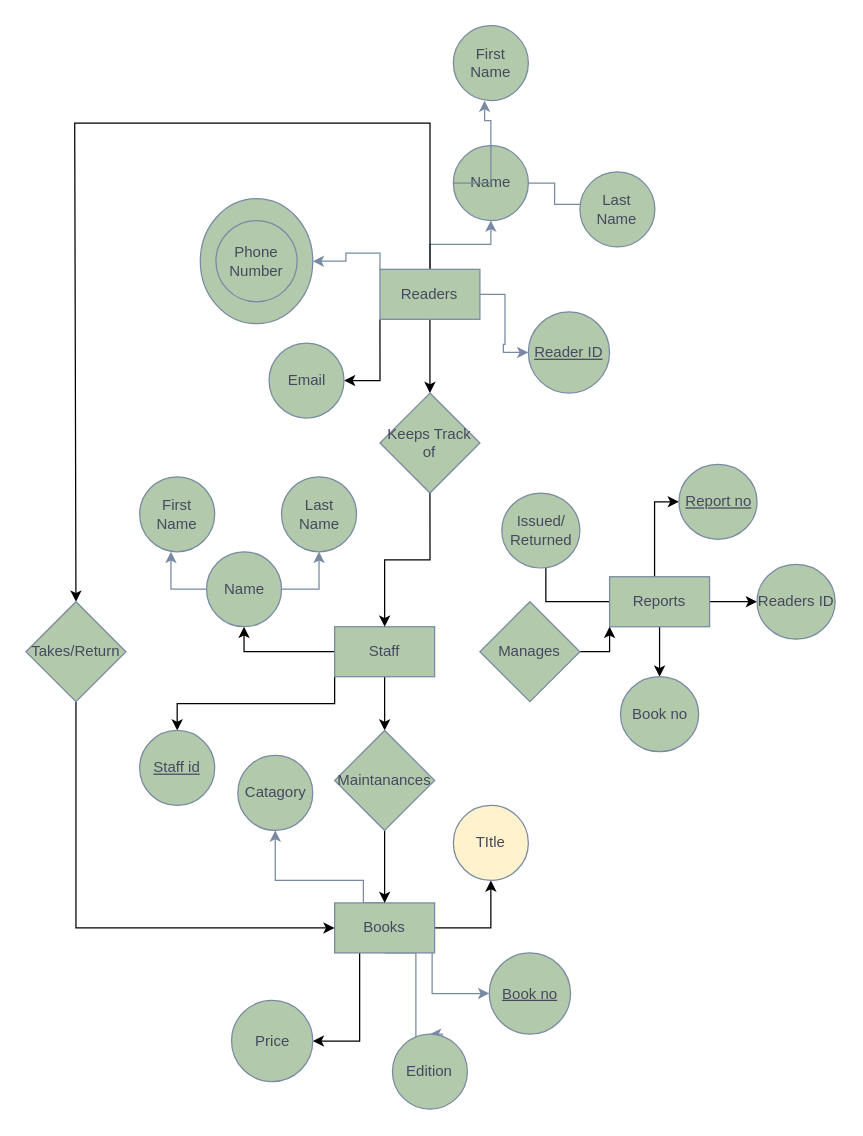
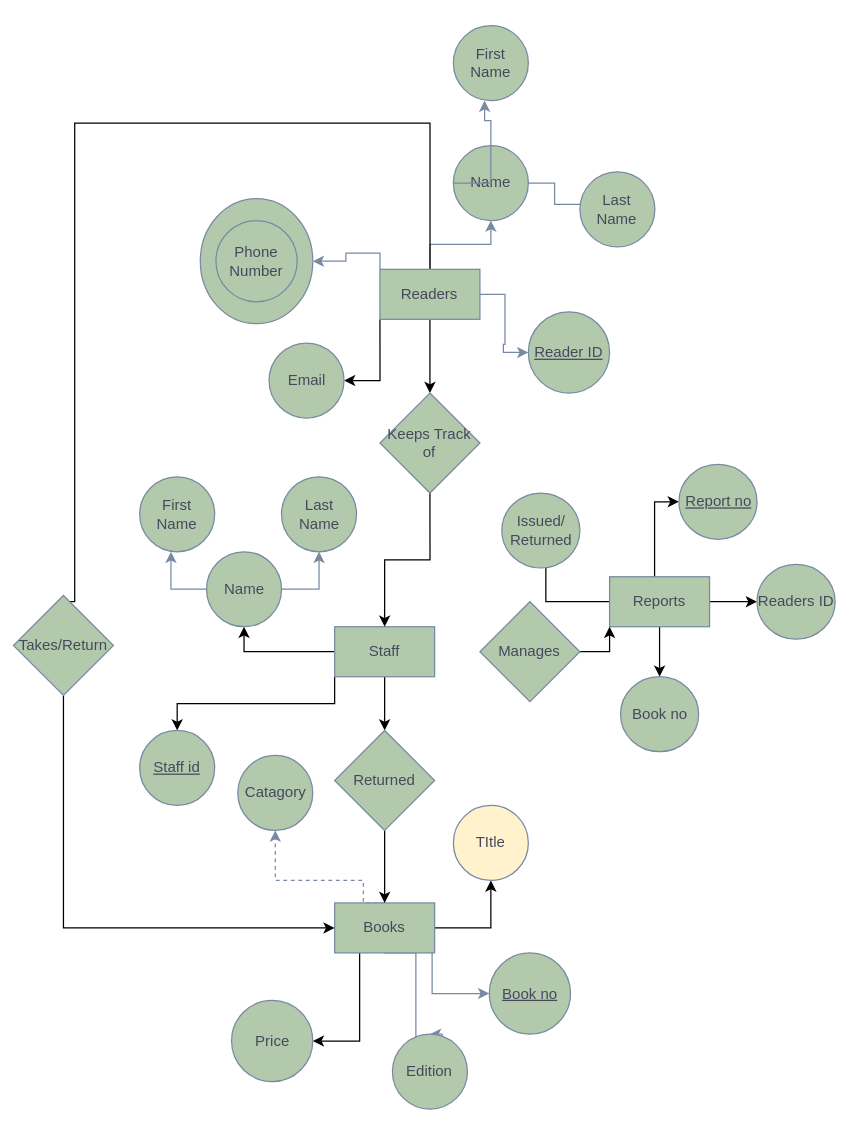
  <mxCell id="0" />
  <mxCell id="1" parent="0" />
  <mxCell id="2" style="edgeStyle=orthogonalEdgeStyle;rounded=0;orthogonalLoop=1;jettySize=auto;html=1;exitX=0.5;exitY=0;exitDx=0;exitDy=0;entryX=0.5;entryY=1;entryDx=0;entryDy=0;labelBackgroundColor=none;strokeColor=#788AA3;fontColor=default;" parent="1" source="8" target="13" edge="1"><mxGeometry relative="1" as="geometry" /></mxCell>
  <mxCell id="3" style="edgeStyle=orthogonalEdgeStyle;rounded=0;orthogonalLoop=1;jettySize=auto;html=1;exitX=1;exitY=0.5;exitDx=0;exitDy=0;entryX=0;entryY=0.5;entryDx=0;entryDy=0;labelBackgroundColor=none;strokeColor=#788AA3;fontColor=default;" parent="1" source="8" target="10" edge="1"><mxGeometry relative="1" as="geometry" /></mxCell>
  <mxCell id="4" style="edgeStyle=orthogonalEdgeStyle;rounded=0;orthogonalLoop=1;jettySize=auto;html=1;exitX=0;exitY=0;exitDx=0;exitDy=0;entryX=1;entryY=0.5;entryDx=0;entryDy=0;labelBackgroundColor=none;strokeColor=#788AA3;fontColor=default;" parent="1" source="8" target="11" edge="1"><mxGeometry relative="1" as="geometry"><Array as="points"><mxPoint x="303" y="202" /><mxPoint x="276" y="202" /><mxPoint x="276" y="209" /></Array></mxGeometry></mxCell>
  <mxCell id="5" style="edgeStyle=orthogonalEdgeStyle;rounded=0;orthogonalLoop=1;jettySize=auto;html=1;exitX=0;exitY=1;exitDx=0;exitDy=0;entryX=1;entryY=0.5;entryDx=0;entryDy=0;" parent="1" source="8" target="9" edge="1"><mxGeometry relative="1" as="geometry" /></mxCell>
  <mxCell id="6" value="" style="edgeStyle=orthogonalEdgeStyle;rounded=0;orthogonalLoop=1;jettySize=auto;html=1;" parent="1" source="8" target="53" edge="1"><mxGeometry relative="1" as="geometry" /></mxCell>
  <mxCell id="7" style="edgeStyle=orthogonalEdgeStyle;rounded=0;orthogonalLoop=1;jettySize=auto;html=1;entryX=1;entryY=0.5;entryDx=0;entryDy=0;" parent="1" source="8" target="57" edge="1"><mxGeometry relative="1" as="geometry"><mxPoint x="-45" y="501" as="targetPoint" /><Array as="points"><mxPoint x="343" y="98" /><mxPoint x="59" y="98" /><mxPoint x="59" y="481" /></Array></mxGeometry></mxCell>
  <mxCell id="8" value="Readers" style="rounded=0;whiteSpace=wrap;html=1;labelBackgroundColor=none;fillColor=#B2C9AB;strokeColor=#788AA3;fontColor=#46495D;" parent="1" vertex="1"><mxGeometry x="303.25" y="215" width="80" height="40" as="geometry" /></mxCell>
  <mxCell id="9" value="Email" style="ellipse;whiteSpace=wrap;html=1;labelBackgroundColor=none;fillColor=#B2C9AB;strokeColor=#788AA3;fontColor=#46495D;" parent="1" vertex="1"><mxGeometry x="214.5" y="274" width="60" height="60" as="geometry" /></mxCell>
  <mxCell id="10" value="&lt;u&gt;Reader ID&lt;/u&gt;" style="ellipse;whiteSpace=wrap;html=1;labelBackgroundColor=none;fillColor=#B2C9AB;strokeColor=#788AA3;fontColor=#46495D;" parent="1" vertex="1"><mxGeometry x="422" y="249" width="65" height="65" as="geometry" /></mxCell>
  <mxCell id="11" value="" style="ellipse;whiteSpace=wrap;html=1;labelBackgroundColor=none;fillColor=#B2C9AB;strokeColor=#788AA3;fontColor=#46495D;" parent="1" vertex="1"><mxGeometry x="159.5" y="158.5" width="90" height="100" as="geometry" /></mxCell>
  <mxCell id="12" style="edgeStyle=orthogonalEdgeStyle;rounded=0;orthogonalLoop=1;jettySize=auto;html=1;exitX=1;exitY=0.5;exitDx=0;exitDy=0;entryX=0.5;entryY=1;entryDx=0;entryDy=0;labelBackgroundColor=none;strokeColor=#788AA3;fontColor=default;" parent="1" source="13" target="15" edge="1"><mxGeometry relative="1" as="geometry"><Array as="points"><mxPoint x="443" y="146" /><mxPoint x="443" y="163" /><mxPoint x="493" y="163" /></Array></mxGeometry></mxCell>
  <mxCell id="13" value="Name" style="ellipse;whiteSpace=wrap;html=1;labelBackgroundColor=none;fillColor=#B2C9AB;strokeColor=#788AA3;fontColor=#46495D;" parent="1" vertex="1"><mxGeometry x="362" y="116" width="60" height="60" as="geometry" /></mxCell>
  <mxCell id="14" value="First Name" style="ellipse;whiteSpace=wrap;html=1;labelBackgroundColor=none;fillColor=#B2C9AB;strokeColor=#788AA3;fontColor=#46495D;" parent="1" vertex="1"><mxGeometry x="362" y="20" width="60" height="60" as="geometry" /></mxCell>
  <mxCell id="15" value="Last Name" style="ellipse;whiteSpace=wrap;html=1;labelBackgroundColor=none;fillColor=#B2C9AB;strokeColor=#788AA3;fontColor=#46495D;" parent="1" vertex="1"><mxGeometry x="463.25" y="137" width="60" height="60" as="geometry" /></mxCell>
  <mxCell id="16" style="edgeStyle=orthogonalEdgeStyle;rounded=0;orthogonalLoop=1;jettySize=auto;html=1;exitX=0;exitY=0.5;exitDx=0;exitDy=0;entryX=0.417;entryY=1;entryDx=0;entryDy=0;entryPerimeter=0;labelBackgroundColor=none;strokeColor=#788AA3;fontColor=default;" parent="1" source="13" target="14" edge="1"><mxGeometry relative="1" as="geometry"><Array as="points"><mxPoint x="392" y="146" /><mxPoint x="392" y="96" /><mxPoint x="387" y="96" /></Array></mxGeometry></mxCell>
  <mxCell id="17" value="Phone Number" style="ellipse;whiteSpace=wrap;html=1;aspect=fixed;labelBackgroundColor=none;fillColor=#B2C9AB;strokeColor=#788AA3;fontColor=#46495D;" parent="1" vertex="1"><mxGeometry x="172" y="176" width="65" height="65" as="geometry" /></mxCell>
  <mxCell id="18" style="edgeStyle=orthogonalEdgeStyle;rounded=0;orthogonalLoop=1;jettySize=auto;html=1;exitX=0.5;exitY=1;exitDx=0;exitDy=0;labelBackgroundColor=none;strokeColor=#788AA3;fontColor=default;" parent="1" source="11" target="11" edge="1"><mxGeometry relative="1" as="geometry" /></mxCell>
- <mxCell id="19" style="edgeStyle=orthogonalEdgeStyle;rounded=0;orthogonalLoop=1;jettySize=auto;html=1;exitX=0.5;exitY=0;exitDx=0;exitDy=0;entryX=0.5;entryY=1;entryDx=0;entryDy=0;labelBackgroundColor=none;strokeColor=#788AA3;fontColor=default;" parent="1" source="24" target="27" edge="1"><mxGeometry relative="1" as="geometry"><Array as="points"><mxPoint x="290" y="722" /><mxPoint x="290" y="704" /><mxPoint x="220" y="704" /></Array></mxGeometry></mxCell>
+ <mxCell id="19" style="edgeStyle=orthogonalEdgeStyle;rounded=0;orthogonalLoop=1;jettySize=auto;html=1;exitX=0.5;exitY=0;exitDx=0;exitDy=0;entryX=0.5;entryY=1;entryDx=0;entryDy=0;labelBackgroundColor=none;strokeColor=#788AA3;fontColor=default;dashed=1;" parent="1" source="24" target="27" edge="1"><mxGeometry relative="1" as="geometry"><Array as="points"><mxPoint x="290" y="722" /><mxPoint x="290" y="704" /><mxPoint x="220" y="704" /></Array></mxGeometry></mxCell>
  <mxCell id="20" style="edgeStyle=orthogonalEdgeStyle;rounded=0;orthogonalLoop=1;jettySize=auto;html=1;exitX=1;exitY=0.5;exitDx=0;exitDy=0;entryX=0;entryY=0.5;entryDx=0;entryDy=0;labelBackgroundColor=none;strokeColor=#788AA3;fontColor=default;" parent="1" source="24" target="26" edge="1"><mxGeometry relative="1" as="geometry"><Array as="points"><mxPoint x="345" y="742" /><mxPoint x="345" y="795" /></Array></mxGeometry></mxCell>
  <mxCell id="21" style="edgeStyle=orthogonalEdgeStyle;rounded=0;orthogonalLoop=1;jettySize=auto;html=1;exitX=0.5;exitY=1;exitDx=0;exitDy=0;entryX=0.5;entryY=0;entryDx=0;entryDy=0;labelBackgroundColor=none;strokeColor=#788AA3;fontColor=default;" parent="1" source="24" target="25" edge="1"><mxGeometry relative="1" as="geometry"><Array as="points"><mxPoint x="332" y="762" /><mxPoint x="332" y="830" /><mxPoint x="353" y="830" /></Array></mxGeometry></mxCell>
  <mxCell id="22" style="edgeStyle=orthogonalEdgeStyle;rounded=0;orthogonalLoop=1;jettySize=auto;html=1;exitX=0.25;exitY=1;exitDx=0;exitDy=0;entryX=1;entryY=0.5;entryDx=0;entryDy=0;" parent="1" source="24" target="28" edge="1"><mxGeometry relative="1" as="geometry" /></mxCell>
  <mxCell id="23" style="edgeStyle=orthogonalEdgeStyle;rounded=0;orthogonalLoop=1;jettySize=auto;html=1;exitX=0.75;exitY=0;exitDx=0;exitDy=0;entryX=0.5;entryY=1;entryDx=0;entryDy=0;" parent="1" source="24" target="30" edge="1"><mxGeometry relative="1" as="geometry"><Array as="points"><mxPoint x="327" y="742" /><mxPoint x="392" y="742" /></Array></mxGeometry></mxCell>
  <mxCell id="24" value="Books" style="rounded=0;whiteSpace=wrap;html=1;labelBackgroundColor=none;fillColor=#B2C9AB;strokeColor=#788AA3;fontColor=#46495D;" parent="1" vertex="1"><mxGeometry x="267" y="722" width="80" height="40" as="geometry" /></mxCell>
  <mxCell id="25" value="Edition" style="ellipse;whiteSpace=wrap;html=1;labelBackgroundColor=none;fillColor=#B2C9AB;strokeColor=#788AA3;fontColor=#46495D;" parent="1" vertex="1"><mxGeometry x="313.25" y="827" width="60" height="60" as="geometry" /></mxCell>
  <mxCell id="26" value="&lt;u&gt;Book no&lt;/u&gt;" style="ellipse;whiteSpace=wrap;html=1;labelBackgroundColor=none;fillColor=#B2C9AB;strokeColor=#788AA3;fontColor=#46495D;" parent="1" vertex="1"><mxGeometry x="390.75" y="762" width="65" height="65" as="geometry" /></mxCell>
  <mxCell id="27" value="Catagory" style="ellipse;whiteSpace=wrap;html=1;labelBackgroundColor=none;fillColor=#B2C9AB;strokeColor=#788AA3;fontColor=#46495D;" parent="1" vertex="1"><mxGeometry x="189.5" y="604" width="60" height="60" as="geometry" /></mxCell>
  <mxCell id="28" value="Price" style="ellipse;whiteSpace=wrap;html=1;aspect=fixed;labelBackgroundColor=none;fillColor=#B2C9AB;strokeColor=#788AA3;fontColor=#46495D;" parent="1" vertex="1"><mxGeometry x="184.5" y="800" width="65" height="65" as="geometry" /></mxCell>
  <mxCell id="29" style="edgeStyle=orthogonalEdgeStyle;rounded=0;orthogonalLoop=1;jettySize=auto;html=1;exitX=0.5;exitY=1;exitDx=0;exitDy=0;labelBackgroundColor=none;strokeColor=#788AA3;fontColor=default;" parent="1" edge="1"><mxGeometry relative="1" as="geometry"><mxPoint x="172" y="886" as="sourcePoint" /><mxPoint x="172" y="886" as="targetPoint" /></mxGeometry></mxCell>
  <mxCell id="30" value="TItle" style="ellipse;whiteSpace=wrap;html=1;labelBackgroundColor=none;fillColor=#fff2cc;strokeColor=#788AA3;fontColor=#46495D;" parent="1" vertex="1"><mxGeometry x="362" y="644" width="60" height="60" as="geometry" /></mxCell>
  <mxCell id="31" style="edgeStyle=orthogonalEdgeStyle;rounded=0;orthogonalLoop=1;jettySize=auto;html=1;exitX=0;exitY=1;exitDx=0;exitDy=0;" parent="1" source="34" target="40" edge="1"><mxGeometry relative="1" as="geometry" /></mxCell>
  <mxCell id="32" style="edgeStyle=orthogonalEdgeStyle;rounded=0;orthogonalLoop=1;jettySize=auto;html=1;exitX=0.5;exitY=1;exitDx=0;exitDy=0;entryX=0.5;entryY=1;entryDx=0;entryDy=0;" parent="1" source="34" target="55" edge="1"><mxGeometry relative="1" as="geometry" /></mxCell>
  <mxCell id="33" style="edgeStyle=orthogonalEdgeStyle;rounded=0;orthogonalLoop=1;jettySize=auto;html=1;exitX=0;exitY=0.5;exitDx=0;exitDy=0;entryX=0.5;entryY=1;entryDx=0;entryDy=0;" parent="1" source="34" target="36" edge="1"><mxGeometry relative="1" as="geometry" /></mxCell>
  <mxCell id="34" value="Staff" style="rounded=0;whiteSpace=wrap;html=1;labelBackgroundColor=none;fillColor=#B2C9AB;strokeColor=#788AA3;fontColor=#46495D;" parent="1" vertex="1"><mxGeometry x="267" y="501" width="80" height="40" as="geometry" /></mxCell>
  <mxCell id="35" style="edgeStyle=orthogonalEdgeStyle;rounded=0;orthogonalLoop=1;jettySize=auto;html=1;exitX=1;exitY=0.5;exitDx=0;exitDy=0;entryX=0.5;entryY=1;entryDx=0;entryDy=0;labelBackgroundColor=none;strokeColor=#788AA3;fontColor=default;" parent="1" source="36" target="38" edge="1"><mxGeometry relative="1" as="geometry" /></mxCell>
  <mxCell id="36" value="Name" style="ellipse;whiteSpace=wrap;html=1;labelBackgroundColor=none;fillColor=#B2C9AB;strokeColor=#788AA3;fontColor=#46495D;" parent="1" vertex="1"><mxGeometry x="164.5" y="441" width="60" height="60" as="geometry" /></mxCell>
  <mxCell id="37" value="First Name" style="ellipse;whiteSpace=wrap;html=1;labelBackgroundColor=none;fillColor=#B2C9AB;strokeColor=#788AA3;fontColor=#46495D;" parent="1" vertex="1"><mxGeometry x="111" y="381" width="60" height="60" as="geometry" /></mxCell>
  <mxCell id="38" value="Last Name" style="ellipse;whiteSpace=wrap;html=1;labelBackgroundColor=none;fillColor=#B2C9AB;strokeColor=#788AA3;fontColor=#46495D;" parent="1" vertex="1"><mxGeometry x="224.5" y="381" width="60" height="60" as="geometry" /></mxCell>
  <mxCell id="39" style="edgeStyle=orthogonalEdgeStyle;rounded=0;orthogonalLoop=1;jettySize=auto;html=1;exitX=0;exitY=0.5;exitDx=0;exitDy=0;entryX=0.417;entryY=1;entryDx=0;entryDy=0;entryPerimeter=0;labelBackgroundColor=none;strokeColor=#788AA3;fontColor=default;" parent="1" source="36" target="37" edge="1"><mxGeometry relative="1" as="geometry" /></mxCell>
  <mxCell id="40" value="&lt;u&gt;Staff id&lt;/u&gt;" style="ellipse;whiteSpace=wrap;html=1;fillColor=#B2C9AB;strokeColor=#788AA3;fontColor=#46495D;rounded=0;labelBackgroundColor=none;" parent="1" vertex="1"><mxGeometry x="111" y="584" width="60" height="60" as="geometry" /></mxCell>
  <mxCell id="41" value="" style="edgeStyle=orthogonalEdgeStyle;rounded=0;orthogonalLoop=1;jettySize=auto;html=1;" parent="1" source="45" target="46" edge="1"><mxGeometry relative="1" as="geometry" /></mxCell>
  <mxCell id="42" style="edgeStyle=orthogonalEdgeStyle;rounded=0;orthogonalLoop=1;jettySize=auto;html=1;exitX=0;exitY=0.5;exitDx=0;exitDy=0;entryX=1;entryY=0.5;entryDx=0;entryDy=0;" parent="1" source="45" target="47" edge="1"><mxGeometry relative="1" as="geometry"><Array as="points"><mxPoint x="436" y="481" /><mxPoint x="436" y="424" /></Array></mxGeometry></mxCell>
  <mxCell id="43" style="edgeStyle=orthogonalEdgeStyle;rounded=0;orthogonalLoop=1;jettySize=auto;html=1;entryX=0.5;entryY=0;entryDx=0;entryDy=0;" parent="1" source="45" target="48" edge="1"><mxGeometry relative="1" as="geometry" /></mxCell>
  <mxCell id="44" style="edgeStyle=orthogonalEdgeStyle;rounded=0;orthogonalLoop=1;jettySize=auto;html=1;exitX=1;exitY=0.5;exitDx=0;exitDy=0;entryX=0;entryY=0.5;entryDx=0;entryDy=0;" parent="1" source="45" target="49" edge="1"><mxGeometry relative="1" as="geometry"><Array as="points"><mxPoint x="533" y="481" /><mxPoint x="533" y="462" /><mxPoint x="523" y="462" /></Array></mxGeometry></mxCell>
  <mxCell id="45" value="Reports" style="rounded=0;whiteSpace=wrap;html=1;labelBackgroundColor=none;fillColor=#B2C9AB;strokeColor=#788AA3;fontColor=#46495D;" parent="1" vertex="1"><mxGeometry x="487" y="461" width="80" height="40" as="geometry" /></mxCell>
  <mxCell id="46" value="Readers ID" style="ellipse;whiteSpace=wrap;html=1;fillColor=#B2C9AB;strokeColor=#788AA3;fontColor=#46495D;rounded=0;labelBackgroundColor=none;" parent="1" vertex="1"><mxGeometry x="605" y="451" width="62.5" height="60" as="geometry" /></mxCell>
  <mxCell id="47" value="Issued/ Returned" style="ellipse;whiteSpace=wrap;html=1;fillColor=#B2C9AB;strokeColor=#788AA3;fontColor=#46495D;rounded=0;labelBackgroundColor=none;" parent="1" vertex="1"><mxGeometry x="400.75" y="394" width="62.5" height="60" as="geometry" /></mxCell>
  <mxCell id="48" value="Book no" style="ellipse;whiteSpace=wrap;html=1;fillColor=#B2C9AB;strokeColor=#788AA3;fontColor=#46495D;rounded=0;labelBackgroundColor=none;" parent="1" vertex="1"><mxGeometry x="495.75" y="541" width="62.5" height="60" as="geometry" /></mxCell>
  <mxCell id="49" value="&lt;u&gt;Report no&lt;/u&gt;" style="ellipse;whiteSpace=wrap;html=1;fillColor=#B2C9AB;strokeColor=#788AA3;fontColor=#46495D;rounded=0;labelBackgroundColor=none;" parent="1" vertex="1"><mxGeometry x="542.5" y="371" width="62.5" height="60" as="geometry" /></mxCell>
  <mxCell id="50" style="edgeStyle=orthogonalEdgeStyle;rounded=0;orthogonalLoop=1;jettySize=auto;html=1;exitX=1;exitY=0.5;exitDx=0;exitDy=0;entryX=0;entryY=1;entryDx=0;entryDy=0;" parent="1" source="51" target="45" edge="1"><mxGeometry relative="1" as="geometry" /></mxCell>
  <mxCell id="51" value="Manages" style="rhombus;whiteSpace=wrap;html=1;fillColor=#B2C9AB;strokeColor=#788AA3;fontColor=#46495D;rounded=0;labelBackgroundColor=none;" parent="1" vertex="1"><mxGeometry x="383.25" y="481" width="80" height="80" as="geometry" /></mxCell>
  <mxCell id="52" style="edgeStyle=orthogonalEdgeStyle;rounded=0;orthogonalLoop=1;jettySize=auto;html=1;exitX=0.5;exitY=1;exitDx=0;exitDy=0;entryX=0.5;entryY=0;entryDx=0;entryDy=0;" parent="1" source="53" target="34" edge="1"><mxGeometry relative="1" as="geometry" /></mxCell>
  <mxCell id="53" value="Keeps Track of" style="rhombus;whiteSpace=wrap;html=1;fillColor=#B2C9AB;strokeColor=#788AA3;fontColor=#46495D;rounded=0;labelBackgroundColor=none;" parent="1" vertex="1"><mxGeometry x="303.25" y="314" width="80" height="80" as="geometry" /></mxCell>
  <mxCell id="54" style="edgeStyle=orthogonalEdgeStyle;rounded=0;orthogonalLoop=1;jettySize=auto;html=1;exitX=0.5;exitY=0;exitDx=0;exitDy=0;entryX=0.5;entryY=0;entryDx=0;entryDy=0;" parent="1" source="55" target="24" edge="1"><mxGeometry relative="1" as="geometry" /></mxCell>
- <mxCell id="55" value="Maintanances" style="rhombus;whiteSpace=wrap;html=1;fillColor=#B2C9AB;strokeColor=#788AA3;fontColor=#46495D;rounded=0;labelBackgroundColor=none;direction=west;" parent="1" vertex="1"><mxGeometry x="267" y="584" width="80" height="80" as="geometry" /></mxCell>
+ <mxCell id="55" value="Returned" style="rhombus;whiteSpace=wrap;html=1;fillColor=#B2C9AB;strokeColor=#788AA3;fontColor=#46495D;rounded=0;labelBackgroundColor=none;direction=west;" parent="1" vertex="1"><mxGeometry x="267" y="584" width="80" height="80" as="geometry" /></mxCell>
  <mxCell id="56" style="edgeStyle=orthogonalEdgeStyle;rounded=0;orthogonalLoop=1;jettySize=auto;html=1;exitX=0;exitY=0.5;exitDx=0;exitDy=0;entryX=0;entryY=0.5;entryDx=0;entryDy=0;" parent="1" source="57" target="24" edge="1"><mxGeometry relative="1" as="geometry"><mxPoint x="-44.692" y="852" as="targetPoint" /></mxGeometry></mxCell>
- <mxCell id="57" value="Takes/Return" style="rhombus;whiteSpace=wrap;html=1;fillColor=#B2C9AB;strokeColor=#788AA3;fontColor=#46495D;rounded=0;labelBackgroundColor=none;direction=north;" parent="1" vertex="1"><mxGeometry x="20" y="481" width="80" height="80" as="geometry" /></mxCell>
+ <mxCell id="57" value="Takes/Return" style="rhombus;whiteSpace=wrap;html=1;fillColor=#B2C9AB;strokeColor=#788AA3;fontColor=#46495D;rounded=0;labelBackgroundColor=none;direction=north;" parent="1" vertex="1"><mxGeometry x="10" y="476" width="80" height="80" as="geometry" /></mxCell>
